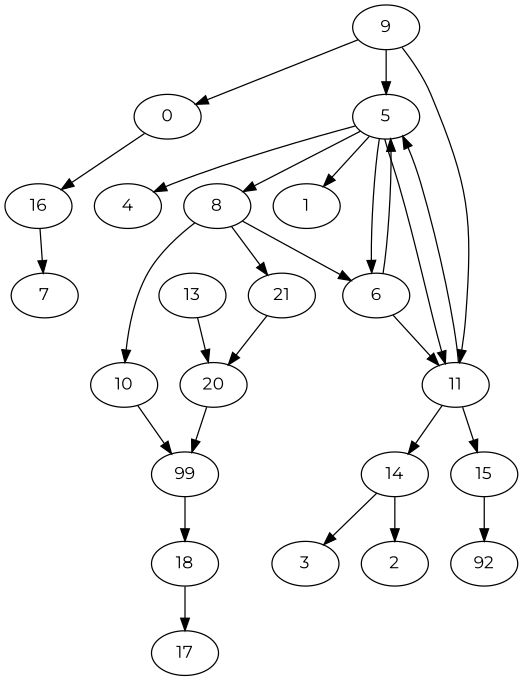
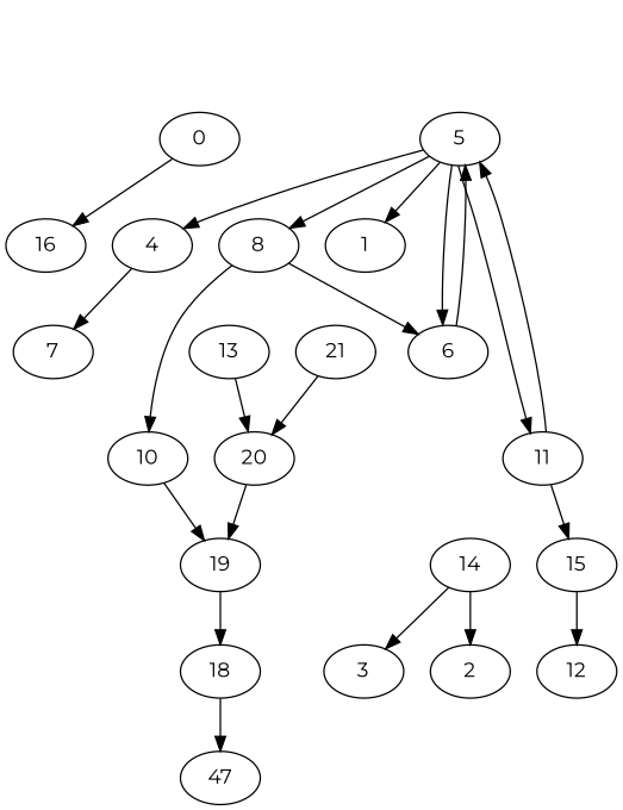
  digraph {
    fontname=Montserrat
    node [fontname=Montserrat]
    edge [fontname=Montserrat]
    0
    16
    4
    7
    5
    11
    6
    8
    1
    15
    14
    21
    10
-   12 [label=92]
+   12
    2
    3
    20
-   19 [label=99]
+   19
    18
-   9
-   17
+   17 [label=47]
    13
    0 -> 16
-   16 -> 7
+   4 -> 7
    5 -> 4
    5 -> 11
    5 -> 6
    5 -> 8
    5 -> 1
    11 -> 5
    11 -> 15
-   11 -> 14
    6 -> 5
-   6 -> 11
    8 -> 6
-   8 -> 21
    8 -> 10
    15 -> 12
    14 -> 2
    14 -> 3
    21 -> 20
    10 -> 19
    20 -> 19
    19 -> 18
    18 -> 17
-   9 -> 0
-   9 -> 5
-   9 -> 11
    13 -> 20
  }
